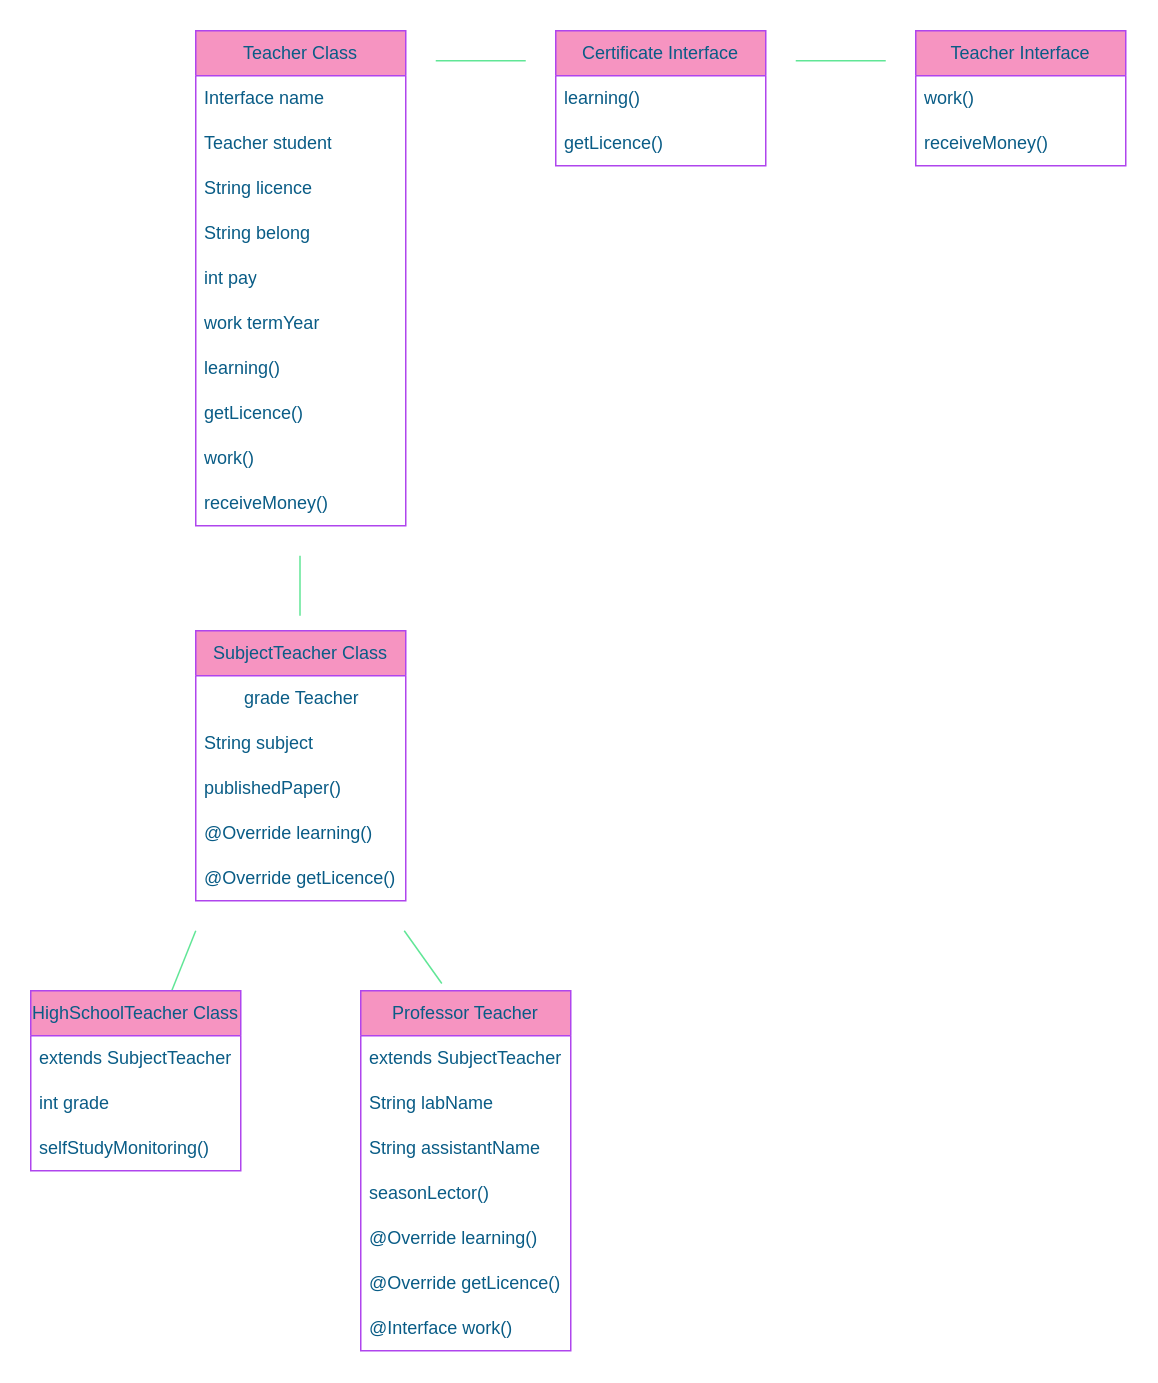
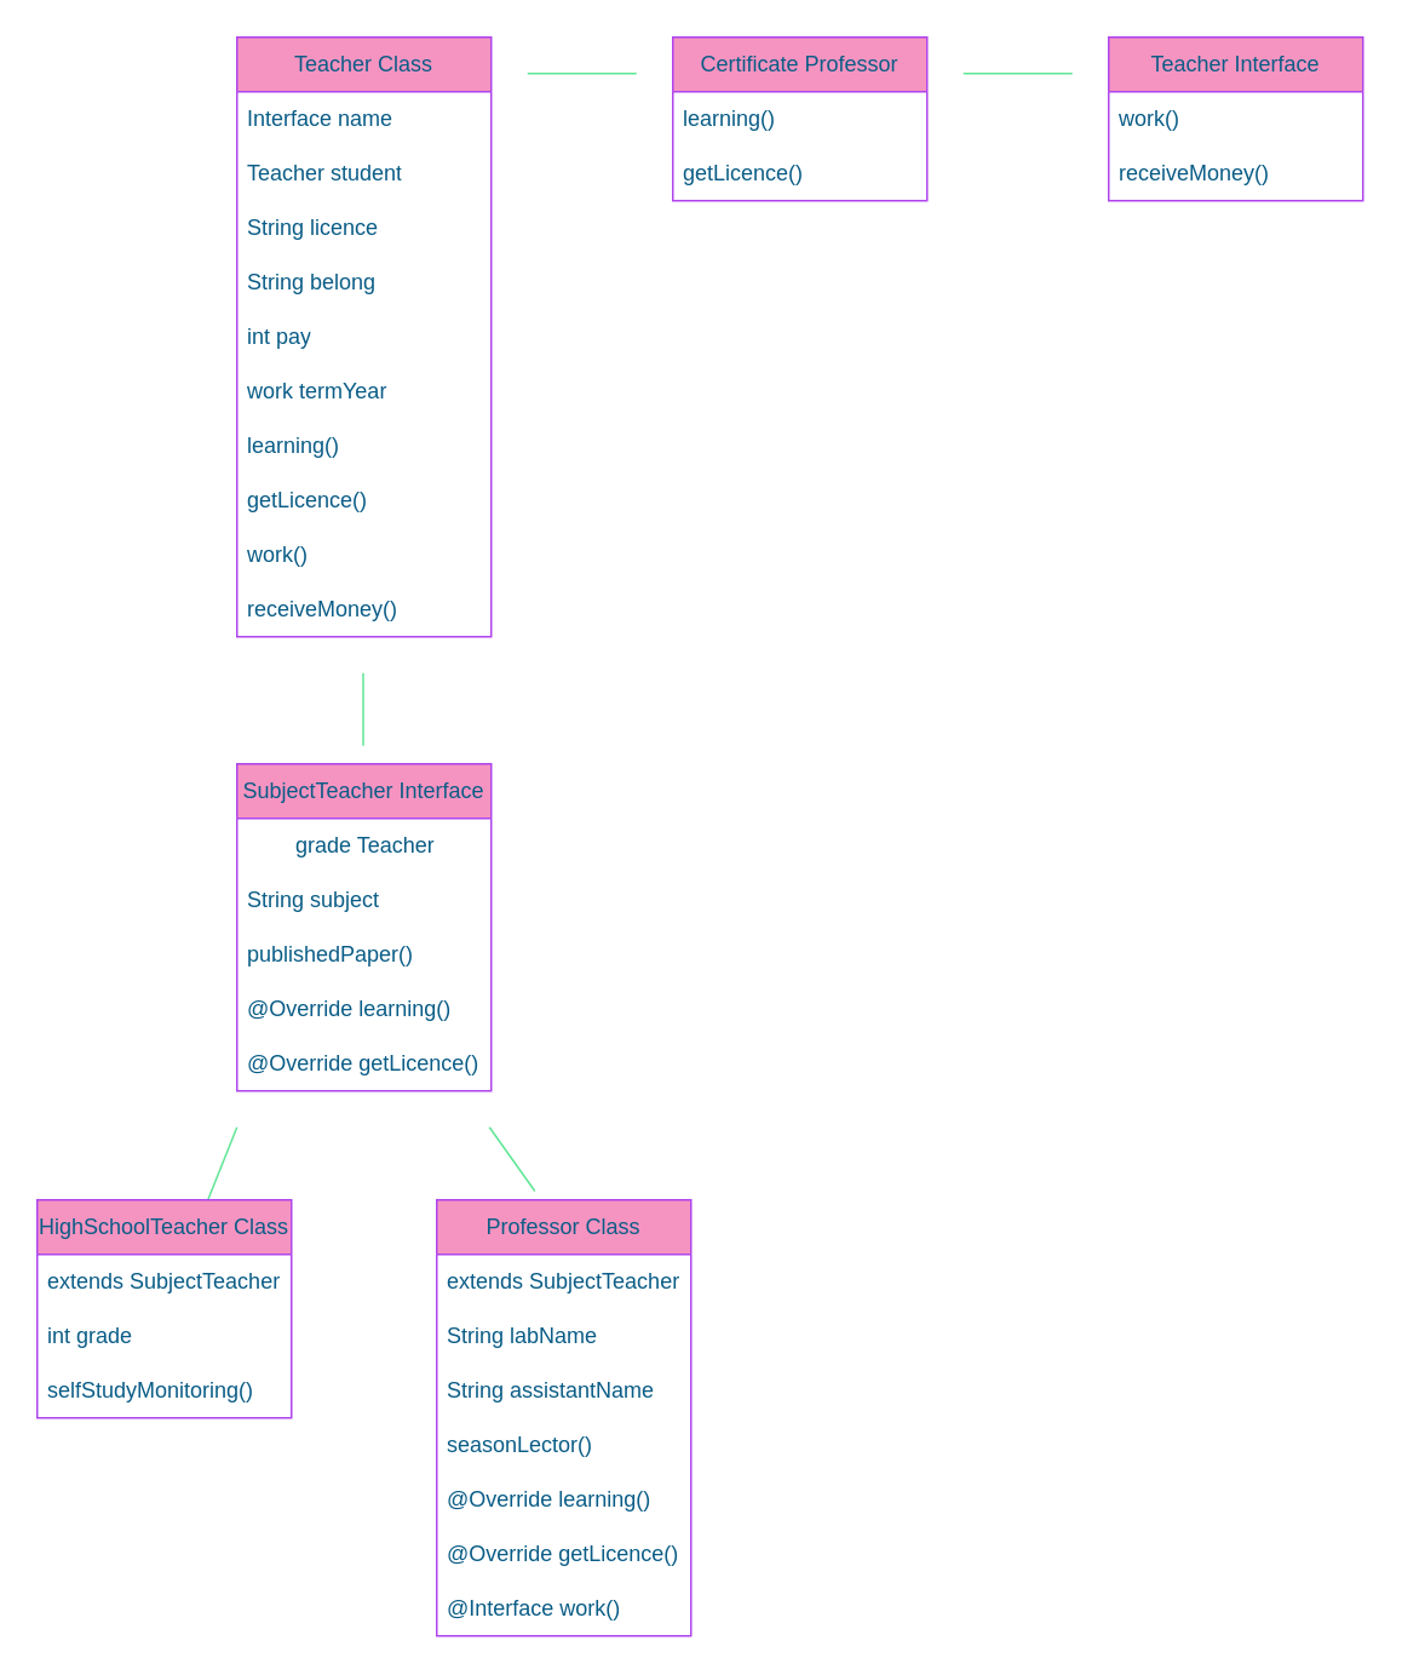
  <mxCell id="0" />
  <mxCell id="1" parent="0" />
  <mxCell id="2" value="Teacher Class" style="swimlane;fontStyle=0;childLayout=stackLayout;horizontal=1;startSize=30;horizontalStack=0;resizeParent=1;resizeParentMax=0;resizeLast=0;collapsible=1;marginBottom=0;whiteSpace=wrap;html=1;labelBackgroundColor=none;fillColor=#F694C1;strokeColor=#AF45ED;fontColor=#095C86;" vertex="1" parent="1"><mxGeometry x="130" y="20" width="140" height="330" as="geometry" /></mxCell>
  <mxCell id="3" value="Interface name" style="text;strokeColor=none;fillColor=none;align=left;verticalAlign=middle;spacingLeft=4;spacingRight=4;overflow=hidden;points=[[0,0.5],[1,0.5]];portConstraint=eastwest;rotatable=0;whiteSpace=wrap;html=1;labelBackgroundColor=none;fontColor=#095C86;" vertex="1" parent="2"><mxGeometry y="30" width="140" height="30" as="geometry" /></mxCell>
  <mxCell id="4" value="Teacher student" style="text;strokeColor=none;fillColor=none;align=left;verticalAlign=middle;spacingLeft=4;spacingRight=4;overflow=hidden;points=[[0,0.5],[1,0.5]];portConstraint=eastwest;rotatable=0;whiteSpace=wrap;html=1;labelBackgroundColor=none;fontColor=#095C86;" vertex="1" parent="2"><mxGeometry y="60" width="140" height="30" as="geometry" /></mxCell>
  <mxCell id="5" value="String licence" style="text;strokeColor=none;fillColor=none;align=left;verticalAlign=middle;spacingLeft=4;spacingRight=4;overflow=hidden;points=[[0,0.5],[1,0.5]];portConstraint=eastwest;rotatable=0;whiteSpace=wrap;html=1;labelBackgroundColor=none;fontColor=#095C86;" vertex="1" parent="2"><mxGeometry y="90" width="140" height="30" as="geometry" /></mxCell>
  <mxCell id="6" value="String belong" style="text;strokeColor=none;fillColor=none;align=left;verticalAlign=middle;spacingLeft=4;spacingRight=4;overflow=hidden;points=[[0,0.5],[1,0.5]];portConstraint=eastwest;rotatable=0;whiteSpace=wrap;html=1;labelBackgroundColor=none;fontColor=#095C86;" vertex="1" parent="2"><mxGeometry y="120" width="140" height="30" as="geometry" /></mxCell>
  <mxCell id="7" value="int pay" style="text;strokeColor=none;fillColor=none;align=left;verticalAlign=middle;spacingLeft=4;spacingRight=4;overflow=hidden;points=[[0,0.5],[1,0.5]];portConstraint=eastwest;rotatable=0;whiteSpace=wrap;html=1;labelBackgroundColor=none;fontColor=#095C86;" vertex="1" parent="2"><mxGeometry y="150" width="140" height="30" as="geometry" /></mxCell>
  <mxCell id="8" value="work termYear" style="text;strokeColor=none;fillColor=none;align=left;verticalAlign=middle;spacingLeft=4;spacingRight=4;overflow=hidden;points=[[0,0.5],[1,0.5]];portConstraint=eastwest;rotatable=0;whiteSpace=wrap;html=1;labelBackgroundColor=none;fontColor=#095C86;" vertex="1" parent="2"><mxGeometry y="180" width="140" height="30" as="geometry" /></mxCell>
  <mxCell id="9" value="learning()" style="text;strokeColor=none;fillColor=none;align=left;verticalAlign=middle;spacingLeft=4;spacingRight=4;overflow=hidden;points=[[0,0.5],[1,0.5]];portConstraint=eastwest;rotatable=0;whiteSpace=wrap;html=1;labelBackgroundColor=none;fontColor=#095C86;" vertex="1" parent="2"><mxGeometry y="210" width="140" height="30" as="geometry" /></mxCell>
  <mxCell id="10" value="getLicence()" style="text;strokeColor=none;fillColor=none;align=left;verticalAlign=middle;spacingLeft=4;spacingRight=4;overflow=hidden;points=[[0,0.5],[1,0.5]];portConstraint=eastwest;rotatable=0;whiteSpace=wrap;html=1;labelBackgroundColor=none;fontColor=#095C86;" vertex="1" parent="2"><mxGeometry y="240" width="140" height="30" as="geometry" /></mxCell>
  <mxCell id="11" value="work()" style="text;strokeColor=none;fillColor=none;align=left;verticalAlign=middle;spacingLeft=4;spacingRight=4;overflow=hidden;points=[[0,0.5],[1,0.5]];portConstraint=eastwest;rotatable=0;whiteSpace=wrap;html=1;labelBackgroundColor=none;fontColor=#095C86;" vertex="1" parent="2"><mxGeometry y="270" width="140" height="30" as="geometry" /></mxCell>
  <mxCell id="12" value="receiveMoney()" style="text;strokeColor=none;fillColor=none;align=left;verticalAlign=middle;spacingLeft=4;spacingRight=4;overflow=hidden;points=[[0,0.5],[1,0.5]];portConstraint=eastwest;rotatable=0;whiteSpace=wrap;html=1;labelBackgroundColor=none;fontColor=#095C86;" vertex="1" parent="2"><mxGeometry y="300" width="140" height="30" as="geometry" /></mxCell>
  <mxCell id="13" value="" style="endArrow=none;html=1;rounded=0;labelBackgroundColor=none;strokeColor=#60E696;fontColor=default;" edge="1" parent="1"><mxGeometry width="50" height="50" relative="1" as="geometry"><mxPoint x="290" y="40" as="sourcePoint" /><mxPoint x="350" y="40" as="targetPoint" /></mxGeometry></mxCell>
- <mxCell id="14" value="Certificate Interface" style="swimlane;fontStyle=0;childLayout=stackLayout;horizontal=1;startSize=30;horizontalStack=0;resizeParent=1;resizeParentMax=0;resizeLast=0;collapsible=1;marginBottom=0;whiteSpace=wrap;html=1;labelBackgroundColor=none;fillColor=#F694C1;strokeColor=#AF45ED;fontColor=#095C86;" vertex="1" parent="1"><mxGeometry x="370" y="20" width="140" height="90" as="geometry" /></mxCell>
+ <mxCell id="14" value="Certificate Professor" style="swimlane;fontStyle=0;childLayout=stackLayout;horizontal=1;startSize=30;horizontalStack=0;resizeParent=1;resizeParentMax=0;resizeLast=0;collapsible=1;marginBottom=0;whiteSpace=wrap;html=1;labelBackgroundColor=none;fillColor=#F694C1;strokeColor=#AF45ED;fontColor=#095C86;" vertex="1" parent="1"><mxGeometry x="370" y="20" width="140" height="90" as="geometry" /></mxCell>
  <mxCell id="15" value="learning()" style="text;strokeColor=none;fillColor=none;align=left;verticalAlign=middle;spacingLeft=4;spacingRight=4;overflow=hidden;points=[[0,0.5],[1,0.5]];portConstraint=eastwest;rotatable=0;whiteSpace=wrap;html=1;labelBackgroundColor=none;fontColor=#095C86;" vertex="1" parent="14"><mxGeometry y="30" width="140" height="30" as="geometry" /></mxCell>
  <mxCell id="16" value="getLicence()" style="text;strokeColor=none;fillColor=none;align=left;verticalAlign=middle;spacingLeft=4;spacingRight=4;overflow=hidden;points=[[0,0.5],[1,0.5]];portConstraint=eastwest;rotatable=0;whiteSpace=wrap;html=1;labelBackgroundColor=none;fontColor=#095C86;" vertex="1" parent="14"><mxGeometry y="60" width="140" height="30" as="geometry" /></mxCell>
  <mxCell id="17" value="" style="endArrow=none;html=1;rounded=0;labelBackgroundColor=none;strokeColor=#60E696;fontColor=default;" edge="1" parent="1"><mxGeometry width="50" height="50" relative="1" as="geometry"><mxPoint x="530" y="40" as="sourcePoint" /><mxPoint x="590" y="40" as="targetPoint" /></mxGeometry></mxCell>
  <mxCell id="18" value="Teacher Interface" style="swimlane;fontStyle=0;childLayout=stackLayout;horizontal=1;startSize=30;horizontalStack=0;resizeParent=1;resizeParentMax=0;resizeLast=0;collapsible=1;marginBottom=0;whiteSpace=wrap;html=1;labelBackgroundColor=none;fillColor=#F694C1;strokeColor=#AF45ED;fontColor=#095C86;" vertex="1" parent="1"><mxGeometry x="610" y="20" width="140" height="90" as="geometry" /></mxCell>
  <mxCell id="19" value="work()" style="text;strokeColor=none;fillColor=none;align=left;verticalAlign=middle;spacingLeft=4;spacingRight=4;overflow=hidden;points=[[0,0.5],[1,0.5]];portConstraint=eastwest;rotatable=0;whiteSpace=wrap;html=1;labelBackgroundColor=none;fontColor=#095C86;" vertex="1" parent="18"><mxGeometry y="30" width="140" height="30" as="geometry" /></mxCell>
  <mxCell id="20" value="receiveMoney()" style="text;strokeColor=none;fillColor=none;align=left;verticalAlign=middle;spacingLeft=4;spacingRight=4;overflow=hidden;points=[[0,0.5],[1,0.5]];portConstraint=eastwest;rotatable=0;whiteSpace=wrap;html=1;labelBackgroundColor=none;fontColor=#095C86;" vertex="1" parent="18"><mxGeometry y="60" width="140" height="30" as="geometry" /></mxCell>
  <mxCell id="21" value="" style="endArrow=none;html=1;rounded=0;labelBackgroundColor=none;strokeColor=#60E696;fontColor=default;" edge="1" parent="1"><mxGeometry width="50" height="50" relative="1" as="geometry"><mxPoint x="199.5" y="370" as="sourcePoint" /><mxPoint x="199.5" y="410" as="targetPoint" /></mxGeometry></mxCell>
- <mxCell id="22" value="SubjectTeacher Class" style="swimlane;fontStyle=0;childLayout=stackLayout;horizontal=1;startSize=30;horizontalStack=0;resizeParent=1;resizeParentMax=0;resizeLast=0;collapsible=1;marginBottom=0;whiteSpace=wrap;html=1;labelBackgroundColor=none;fillColor=#F694C1;strokeColor=#AF45ED;fontColor=#095C86;" vertex="1" parent="1"><mxGeometry x="130" y="420" width="140" height="180" as="geometry" /></mxCell>
+ <mxCell id="22" value="SubjectTeacher Interface" style="swimlane;fontStyle=0;childLayout=stackLayout;horizontal=1;startSize=30;horizontalStack=0;resizeParent=1;resizeParentMax=0;resizeLast=0;collapsible=1;marginBottom=0;whiteSpace=wrap;html=1;labelBackgroundColor=none;fillColor=#F694C1;strokeColor=#AF45ED;fontColor=#095C86;" vertex="1" parent="1"><mxGeometry x="130" y="420" width="140" height="180" as="geometry" /></mxCell>
  <mxCell id="23" value="&lt;span style=&quot;white-space: pre;&quot;&gt;&#09;&lt;span style=&quot;white-space: pre;&quot;&gt;grade Teacher&lt;/span&gt;&lt;/span&gt;" style="text;strokeColor=none;fillColor=none;align=left;verticalAlign=middle;spacingLeft=4;spacingRight=4;overflow=hidden;points=[[0,0.5],[1,0.5]];portConstraint=eastwest;rotatable=0;whiteSpace=wrap;html=1;labelBackgroundColor=none;fontColor=#095C86;" vertex="1" parent="22"><mxGeometry y="30" width="140" height="30" as="geometry" /></mxCell>
  <mxCell id="24" value="String subject" style="text;strokeColor=none;fillColor=none;align=left;verticalAlign=middle;spacingLeft=4;spacingRight=4;overflow=hidden;points=[[0,0.5],[1,0.5]];portConstraint=eastwest;rotatable=0;whiteSpace=wrap;html=1;labelBackgroundColor=none;fontColor=#095C86;" vertex="1" parent="22"><mxGeometry y="60" width="140" height="30" as="geometry" /></mxCell>
  <mxCell id="25" value="publishedPaper()" style="text;strokeColor=none;fillColor=none;align=left;verticalAlign=middle;spacingLeft=4;spacingRight=4;overflow=hidden;points=[[0,0.5],[1,0.5]];portConstraint=eastwest;rotatable=0;whiteSpace=wrap;html=1;labelBackgroundColor=none;fontColor=#095C86;" vertex="1" parent="22"><mxGeometry y="90" width="140" height="30" as="geometry" /></mxCell>
  <mxCell id="26" value="@Override learning()" style="text;strokeColor=none;fillColor=none;align=left;verticalAlign=middle;spacingLeft=4;spacingRight=4;overflow=hidden;points=[[0,0.5],[1,0.5]];portConstraint=eastwest;rotatable=0;whiteSpace=wrap;html=1;labelBackgroundColor=none;fontColor=#095C86;" vertex="1" parent="22"><mxGeometry y="120" width="140" height="30" as="geometry" /></mxCell>
  <mxCell id="27" value="@Override&amp;nbsp;getLicence()" style="text;strokeColor=none;fillColor=none;align=left;verticalAlign=middle;spacingLeft=4;spacingRight=4;overflow=hidden;points=[[0,0.5],[1,0.5]];portConstraint=eastwest;rotatable=0;whiteSpace=wrap;html=1;labelBackgroundColor=none;fontColor=#095C86;" vertex="1" parent="22"><mxGeometry y="150" width="140" height="30" as="geometry" /></mxCell>
  <mxCell id="28" value="" style="endArrow=none;html=1;rounded=0;entryX=0.386;entryY=-0.02;entryDx=0;entryDy=0;entryPerimeter=0;labelBackgroundColor=none;strokeColor=#60E696;fontColor=default;" edge="1" parent="1" target="30"><mxGeometry width="50" height="50" relative="1" as="geometry"><mxPoint x="269" y="620" as="sourcePoint" /><mxPoint x="269" y="660" as="targetPoint" /></mxGeometry></mxCell>
  <mxCell id="29" value="" style="endArrow=none;html=1;rounded=0;startArrow=none;labelBackgroundColor=none;strokeColor=#60E696;fontColor=default;" edge="1" parent="1" source="39"><mxGeometry width="50" height="50" relative="1" as="geometry"><mxPoint x="130" y="620" as="sourcePoint" /><mxPoint x="90" y="660" as="targetPoint" /></mxGeometry></mxCell>
- <mxCell id="30" value="Professor Teacher" style="swimlane;fontStyle=0;childLayout=stackLayout;horizontal=1;startSize=30;horizontalStack=0;resizeParent=1;resizeParentMax=0;resizeLast=0;collapsible=1;marginBottom=0;whiteSpace=wrap;html=1;labelBackgroundColor=none;fillColor=#F694C1;strokeColor=#AF45ED;fontColor=#095C86;" vertex="1" parent="1"><mxGeometry x="240" y="660" width="140" height="240" as="geometry" /></mxCell>
+ <mxCell id="30" value="Professor Class" style="swimlane;fontStyle=0;childLayout=stackLayout;horizontal=1;startSize=30;horizontalStack=0;resizeParent=1;resizeParentMax=0;resizeLast=0;collapsible=1;marginBottom=0;whiteSpace=wrap;html=1;labelBackgroundColor=none;fillColor=#F694C1;strokeColor=#AF45ED;fontColor=#095C86;" vertex="1" parent="1"><mxGeometry x="240" y="660" width="140" height="240" as="geometry" /></mxCell>
  <mxCell id="31" value="&lt;span style=&quot;&quot;&gt;&#09;&lt;span style=&quot;&quot;&gt;extends &lt;/span&gt;&lt;/span&gt;SubjectTeacher" style="text;strokeColor=none;fillColor=none;align=left;verticalAlign=middle;spacingLeft=4;spacingRight=4;overflow=hidden;points=[[0,0.5],[1,0.5]];portConstraint=eastwest;rotatable=0;whiteSpace=wrap;html=1;labelBackgroundColor=none;fontColor=#095C86;" vertex="1" parent="30"><mxGeometry y="30" width="140" height="30" as="geometry" /></mxCell>
  <mxCell id="32" value="String labName" style="text;strokeColor=none;fillColor=none;align=left;verticalAlign=middle;spacingLeft=4;spacingRight=4;overflow=hidden;points=[[0,0.5],[1,0.5]];portConstraint=eastwest;rotatable=0;whiteSpace=wrap;html=1;labelBackgroundColor=none;fontColor=#095C86;" vertex="1" parent="30"><mxGeometry y="60" width="140" height="30" as="geometry" /></mxCell>
  <mxCell id="33" value="String assistantName" style="text;strokeColor=none;fillColor=none;align=left;verticalAlign=middle;spacingLeft=4;spacingRight=4;overflow=hidden;points=[[0,0.5],[1,0.5]];portConstraint=eastwest;rotatable=0;whiteSpace=wrap;html=1;labelBackgroundColor=none;fontColor=#095C86;" vertex="1" parent="30"><mxGeometry y="90" width="140" height="30" as="geometry" /></mxCell>
  <mxCell id="34" value="seasonLector()" style="text;strokeColor=none;fillColor=none;align=left;verticalAlign=middle;spacingLeft=4;spacingRight=4;overflow=hidden;points=[[0,0.5],[1,0.5]];portConstraint=eastwest;rotatable=0;whiteSpace=wrap;html=1;labelBackgroundColor=none;fontColor=#095C86;" vertex="1" parent="30"><mxGeometry y="120" width="140" height="30" as="geometry" /></mxCell>
  <mxCell id="35" value="@Override learning()" style="text;strokeColor=none;fillColor=none;align=left;verticalAlign=middle;spacingLeft=4;spacingRight=4;overflow=hidden;points=[[0,0.5],[1,0.5]];portConstraint=eastwest;rotatable=0;whiteSpace=wrap;html=1;labelBackgroundColor=none;fontColor=#095C86;" vertex="1" parent="30"><mxGeometry y="150" width="140" height="30" as="geometry" /></mxCell>
  <mxCell id="36" value="@Override&amp;nbsp;getLicence()" style="text;strokeColor=none;fillColor=none;align=left;verticalAlign=middle;spacingLeft=4;spacingRight=4;overflow=hidden;points=[[0,0.5],[1,0.5]];portConstraint=eastwest;rotatable=0;whiteSpace=wrap;html=1;labelBackgroundColor=none;fontColor=#095C86;" vertex="1" parent="30"><mxGeometry y="180" width="140" height="30" as="geometry" /></mxCell>
  <mxCell id="37" value="@Interface work()" style="text;strokeColor=none;fillColor=none;align=left;verticalAlign=middle;spacingLeft=4;spacingRight=4;overflow=hidden;points=[[0,0.5],[1,0.5]];portConstraint=eastwest;rotatable=0;whiteSpace=wrap;html=1;labelBackgroundColor=none;fontColor=#095C86;" vertex="1" parent="30"><mxGeometry y="210" width="140" height="30" as="geometry" /></mxCell>
  <mxCell id="38" value="" style="endArrow=none;html=1;rounded=0;labelBackgroundColor=none;strokeColor=#60E696;fontColor=default;" edge="1" parent="1" target="39"><mxGeometry width="50" height="50" relative="1" as="geometry"><mxPoint x="130" y="620" as="sourcePoint" /><mxPoint x="90" y="660" as="targetPoint" /></mxGeometry></mxCell>
  <mxCell id="39" value="HighSchoolTeacher Class" style="swimlane;fontStyle=0;childLayout=stackLayout;horizontal=1;startSize=30;horizontalStack=0;resizeParent=1;resizeParentMax=0;resizeLast=0;collapsible=1;marginBottom=0;whiteSpace=wrap;html=1;labelBackgroundColor=none;fillColor=#F694C1;strokeColor=#AF45ED;fontColor=#095C86;" vertex="1" parent="1"><mxGeometry x="20" y="660" width="140" height="120" as="geometry" /></mxCell>
  <mxCell id="40" value="&lt;span style=&quot;&quot;&gt;&#09;&lt;span style=&quot;&quot;&gt;extends &lt;/span&gt;&lt;/span&gt;SubjectTeacher" style="text;strokeColor=none;fillColor=none;align=left;verticalAlign=middle;spacingLeft=4;spacingRight=4;overflow=hidden;points=[[0,0.5],[1,0.5]];portConstraint=eastwest;rotatable=0;whiteSpace=wrap;html=1;labelBackgroundColor=none;fontColor=#095C86;" vertex="1" parent="39"><mxGeometry y="30" width="140" height="30" as="geometry" /></mxCell>
  <mxCell id="41" value="int grade" style="text;strokeColor=none;fillColor=none;align=left;verticalAlign=middle;spacingLeft=4;spacingRight=4;overflow=hidden;points=[[0,0.5],[1,0.5]];portConstraint=eastwest;rotatable=0;whiteSpace=wrap;html=1;labelBackgroundColor=none;fontColor=#095C86;" vertex="1" parent="39"><mxGeometry y="60" width="140" height="30" as="geometry" /></mxCell>
  <mxCell id="42" value="selfStudyMonitoring()" style="text;strokeColor=none;fillColor=none;align=left;verticalAlign=middle;spacingLeft=4;spacingRight=4;overflow=hidden;points=[[0,0.5],[1,0.5]];portConstraint=eastwest;rotatable=0;whiteSpace=wrap;html=1;labelBackgroundColor=none;fontColor=#095C86;" vertex="1" parent="39"><mxGeometry y="90" width="140" height="30" as="geometry" /></mxCell>
